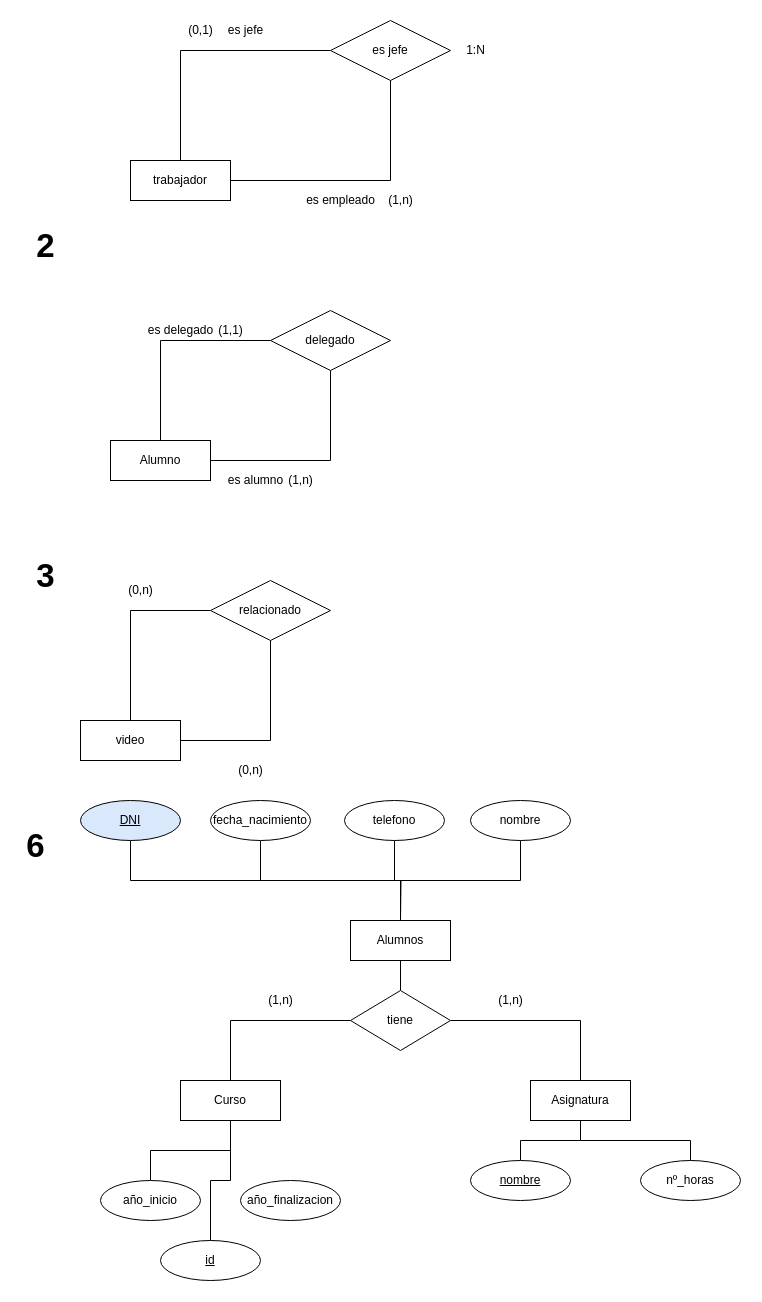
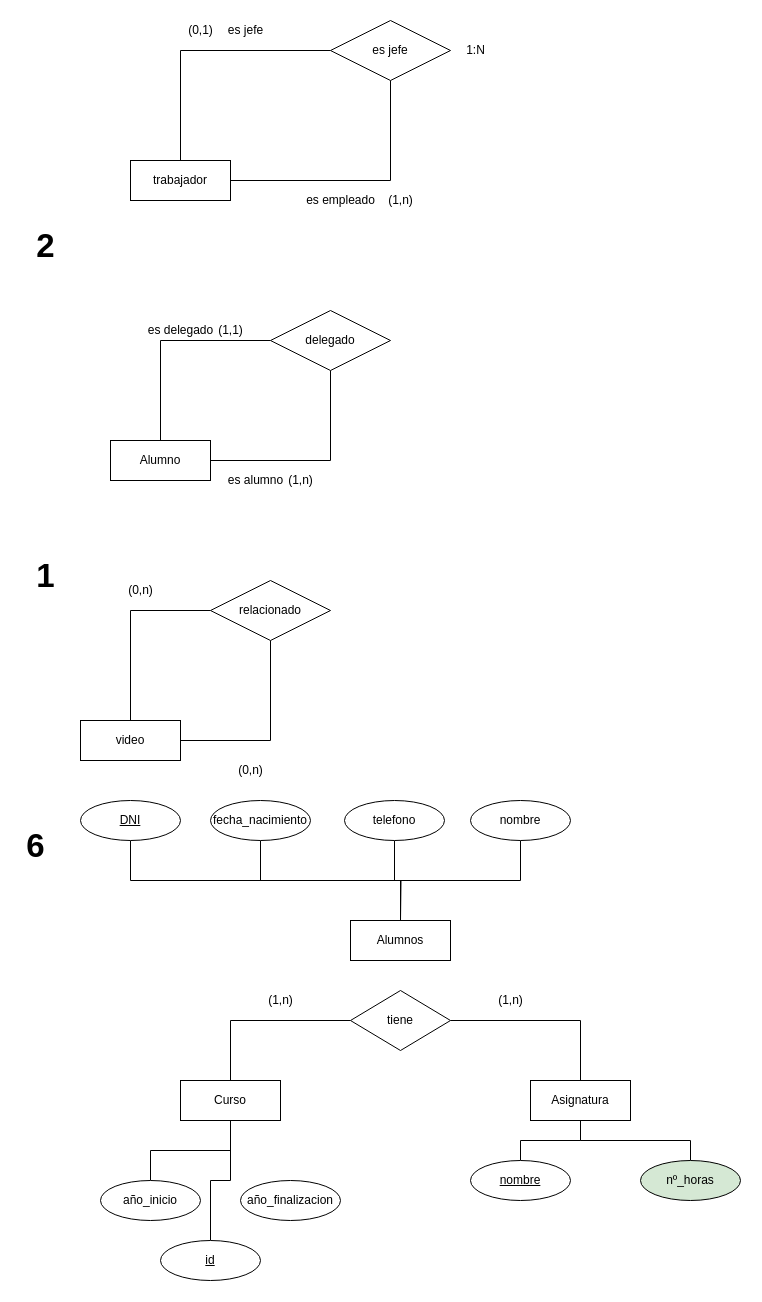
  <mxCell id="0" />
  <mxCell id="1" parent="0" />
  <mxCell id="2" style="edgeStyle=orthogonalEdgeStyle;rounded=0;orthogonalLoop=1;jettySize=auto;html=1;exitX=1;exitY=0.5;exitDx=0;exitDy=0;endArrow=none;endFill=0;" edge="1" parent="1" source="3" target="5"><mxGeometry relative="1" as="geometry" /></mxCell>
  <mxCell id="3" value="trabajador" style="whiteSpace=wrap;html=1;align=center;" vertex="1" parent="1"><mxGeometry x="130" y="160" width="100" height="40" as="geometry" /></mxCell>
  <mxCell id="4" style="edgeStyle=orthogonalEdgeStyle;rounded=0;orthogonalLoop=1;jettySize=auto;html=1;exitX=0;exitY=0.5;exitDx=0;exitDy=0;endArrow=none;endFill=0;" edge="1" parent="1" source="5" target="3"><mxGeometry relative="1" as="geometry" /></mxCell>
  <mxCell id="5" value="es jefe" style="shape=rhombus;perimeter=rhombusPerimeter;whiteSpace=wrap;html=1;align=center;" vertex="1" parent="1"><mxGeometry x="330" y="20" width="120" height="60" as="geometry" /></mxCell>
  <mxCell id="6" value="es jefe" style="text;html=1;align=center;verticalAlign=middle;resizable=0;points=[];autosize=1;" vertex="1" parent="1"><mxGeometry x="220" y="20" width="50" height="20" as="geometry" /></mxCell>
  <mxCell id="7" value="es empleado" style="text;html=1;align=center;verticalAlign=middle;resizable=0;points=[];autosize=1;" vertex="1" parent="1"><mxGeometry x="300" y="190" width="80" height="20" as="geometry" /></mxCell>
  <mxCell id="8" value="(1,n)" style="text;html=1;align=center;verticalAlign=middle;resizable=0;points=[];autosize=1;" vertex="1" parent="1"><mxGeometry x="380" y="190" width="40" height="20" as="geometry" /></mxCell>
  <mxCell id="9" value="(0,1)" style="text;html=1;align=center;verticalAlign=middle;resizable=0;points=[];autosize=1;" vertex="1" parent="1"><mxGeometry x="180" y="20" width="40" height="20" as="geometry" /></mxCell>
  <mxCell id="10" value="1:N" style="text;html=1;align=center;verticalAlign=middle;resizable=0;points=[];autosize=1;" vertex="1" parent="1"><mxGeometry x="460" y="40" width="30" height="20" as="geometry" /></mxCell>
  <mxCell id="11" value="&lt;font style=&quot;font-size: 33px&quot;&gt;&lt;b&gt;2&lt;/b&gt;&lt;/font&gt;" style="text;html=1;align=center;verticalAlign=middle;resizable=0;points=[];autosize=1;" vertex="1" parent="1"><mxGeometry x="30" y="230" width="30" height="30" as="geometry" /></mxCell>
  <mxCell id="12" style="edgeStyle=orthogonalEdgeStyle;rounded=0;orthogonalLoop=1;jettySize=auto;html=1;exitX=1;exitY=0.5;exitDx=0;exitDy=0;entryX=0.5;entryY=1;entryDx=0;entryDy=0;endArrow=none;endFill=0;" edge="1" parent="1" source="13" target="15"><mxGeometry relative="1" as="geometry" /></mxCell>
  <mxCell id="13" value="Alumno" style="whiteSpace=wrap;html=1;align=center;" vertex="1" parent="1"><mxGeometry x="110" y="440" width="100" height="40" as="geometry" /></mxCell>
  <mxCell id="14" style="edgeStyle=orthogonalEdgeStyle;rounded=0;orthogonalLoop=1;jettySize=auto;html=1;exitX=0;exitY=0.5;exitDx=0;exitDy=0;entryX=0.5;entryY=0;entryDx=0;entryDy=0;endArrow=none;endFill=0;" edge="1" parent="1" source="15" target="13"><mxGeometry relative="1" as="geometry" /></mxCell>
  <mxCell id="15" value="delegado" style="shape=rhombus;perimeter=rhombusPerimeter;whiteSpace=wrap;html=1;align=center;" vertex="1" parent="1"><mxGeometry x="270" y="310" width="120" height="60" as="geometry" /></mxCell>
  <mxCell id="16" value="es alumno" style="text;html=1;align=center;verticalAlign=middle;resizable=0;points=[];autosize=1;" vertex="1" parent="1"><mxGeometry x="220" y="470" width="70" height="20" as="geometry" /></mxCell>
  <mxCell id="17" value="es delegado" style="text;html=1;align=center;verticalAlign=middle;resizable=0;points=[];autosize=1;" vertex="1" parent="1"><mxGeometry x="140" y="320" width="80" height="20" as="geometry" /></mxCell>
  <mxCell id="18" value="(1,n)" style="text;html=1;align=center;verticalAlign=middle;resizable=0;points=[];autosize=1;" vertex="1" parent="1"><mxGeometry x="280" y="470" width="40" height="20" as="geometry" /></mxCell>
  <mxCell id="19" value="(1,1)" style="text;html=1;align=center;verticalAlign=middle;resizable=0;points=[];autosize=1;" vertex="1" parent="1"><mxGeometry x="210" y="320" width="40" height="20" as="geometry" /></mxCell>
- <mxCell id="20" value="&lt;font style=&quot;font-size: 33px&quot;&gt;&lt;b&gt;3&lt;/b&gt;&lt;/font&gt;" style="text;html=1;align=center;verticalAlign=middle;resizable=0;points=[];autosize=1;" vertex="1" parent="1"><mxGeometry x="30" y="560" width="30" height="30" as="geometry" /></mxCell>
+ <mxCell id="20" value="&lt;font style=&quot;font-size: 33px&quot;&gt;&lt;b&gt;1&lt;/b&gt;&lt;/font&gt;" style="text;html=1;align=center;verticalAlign=middle;resizable=0;points=[];autosize=1;" vertex="1" parent="1"><mxGeometry x="30" y="560" width="30" height="30" as="geometry" /></mxCell>
  <mxCell id="21" style="edgeStyle=orthogonalEdgeStyle;rounded=0;orthogonalLoop=1;jettySize=auto;html=1;entryX=0.5;entryY=1;entryDx=0;entryDy=0;endArrow=none;endFill=0;" edge="1" parent="1" source="22" target="24"><mxGeometry relative="1" as="geometry" /></mxCell>
  <mxCell id="22" value="video" style="whiteSpace=wrap;html=1;align=center;" vertex="1" parent="1"><mxGeometry x="80" y="720" width="100" height="40" as="geometry" /></mxCell>
  <mxCell id="23" style="edgeStyle=orthogonalEdgeStyle;rounded=0;orthogonalLoop=1;jettySize=auto;html=1;endArrow=none;endFill=0;" edge="1" parent="1" source="24" target="22"><mxGeometry relative="1" as="geometry" /></mxCell>
  <mxCell id="24" value="relacionado" style="shape=rhombus;perimeter=rhombusPerimeter;whiteSpace=wrap;html=1;align=center;" vertex="1" parent="1"><mxGeometry x="210" y="580" width="120" height="60" as="geometry" /></mxCell>
  <mxCell id="25" value="(0,n)" style="text;html=1;align=center;verticalAlign=middle;resizable=0;points=[];autosize=1;" vertex="1" parent="1"><mxGeometry x="120" y="580" width="40" height="20" as="geometry" /></mxCell>
  <mxCell id="26" value="(0,n)" style="text;html=1;align=center;verticalAlign=middle;resizable=0;points=[];autosize=1;" vertex="1" parent="1"><mxGeometry x="230" y="760" width="40" height="20" as="geometry" /></mxCell>
  <mxCell id="27" value="&lt;font style=&quot;font-size: 33px&quot;&gt;&lt;b&gt;6&lt;/b&gt;&lt;/font&gt;" style="text;html=1;align=center;verticalAlign=middle;resizable=0;points=[];autosize=1;" vertex="1" parent="1"><mxGeometry x="20" y="830" width="30" height="30" as="geometry" /></mxCell>
  <mxCell id="28" value="Alumnos" style="whiteSpace=wrap;html=1;align=center;" vertex="1" parent="1"><mxGeometry x="350" y="920" width="100" height="40" as="geometry" /></mxCell>
  <mxCell id="29" style="edgeStyle=orthogonalEdgeStyle;rounded=0;orthogonalLoop=1;jettySize=auto;html=1;exitX=0.5;exitY=0;exitDx=0;exitDy=0;entryX=1;entryY=0.5;entryDx=0;entryDy=0;endArrow=none;endFill=0;" edge="1" parent="1" source="30" target="34"><mxGeometry relative="1" as="geometry" /></mxCell>
  <mxCell id="30" value="Asignatura" style="whiteSpace=wrap;html=1;align=center;" vertex="1" parent="1"><mxGeometry x="530" y="1080" width="100" height="40" as="geometry" /></mxCell>
  <mxCell id="31" style="edgeStyle=orthogonalEdgeStyle;rounded=0;orthogonalLoop=1;jettySize=auto;html=1;exitX=0.5;exitY=0;exitDx=0;exitDy=0;entryX=0;entryY=0.5;entryDx=0;entryDy=0;endArrow=none;endFill=0;" edge="1" parent="1" source="32" target="34"><mxGeometry relative="1" as="geometry" /></mxCell>
  <mxCell id="32" value="Curso" style="whiteSpace=wrap;html=1;align=center;" vertex="1" parent="1"><mxGeometry x="180" y="1080" width="100" height="40" as="geometry" /></mxCell>
- <mxCell id="33" style="edgeStyle=orthogonalEdgeStyle;rounded=0;orthogonalLoop=1;jettySize=auto;html=1;exitX=0.5;exitY=0;exitDx=0;exitDy=0;entryX=0.5;entryY=1;entryDx=0;entryDy=0;endArrow=none;endFill=0;" edge="1" parent="1" source="34" target="28"><mxGeometry relative="1" as="geometry" /></mxCell>
  <mxCell id="34" value="tiene" style="shape=rhombus;perimeter=rhombusPerimeter;whiteSpace=wrap;html=1;align=center;" vertex="1" parent="1"><mxGeometry x="350" y="990" width="100" height="60" as="geometry" /></mxCell>
  <mxCell id="35" value="(1,n)" style="text;html=1;align=center;verticalAlign=middle;resizable=0;points=[];autosize=1;" vertex="1" parent="1"><mxGeometry x="260" y="990" width="40" height="20" as="geometry" /></mxCell>
  <mxCell id="36" value="(1,n)" style="text;html=1;align=center;verticalAlign=middle;resizable=0;points=[];autosize=1;" vertex="1" parent="1"><mxGeometry x="490" y="990" width="40" height="20" as="geometry" /></mxCell>
  <mxCell id="37" value="año_finalizacion" style="ellipse;whiteSpace=wrap;html=1;align=center;" vertex="1" parent="1"><mxGeometry x="240" y="1180" width="100" height="40" as="geometry" /></mxCell>
  <mxCell id="38" style="edgeStyle=orthogonalEdgeStyle;rounded=0;orthogonalLoop=1;jettySize=auto;html=1;exitX=0.5;exitY=0;exitDx=0;exitDy=0;entryX=0.5;entryY=1;entryDx=0;entryDy=0;endArrow=none;endFill=0;" edge="1" parent="1" source="39" target="32"><mxGeometry relative="1" as="geometry" /></mxCell>
  <mxCell id="39" value="año_inicio" style="ellipse;whiteSpace=wrap;html=1;align=center;" vertex="1" parent="1"><mxGeometry x="100" y="1180" width="100" height="40" as="geometry" /></mxCell>
  <mxCell id="40" style="edgeStyle=orthogonalEdgeStyle;rounded=0;orthogonalLoop=1;jettySize=auto;html=1;entryX=0.5;entryY=1;entryDx=0;entryDy=0;endArrow=none;endFill=0;exitX=0.5;exitY=0;exitDx=0;exitDy=0;" edge="1" parent="1" source="41" target="30"><mxGeometry relative="1" as="geometry" /></mxCell>
- <mxCell id="41" value="nº_horas" style="ellipse;whiteSpace=wrap;html=1;align=center;" vertex="1" parent="1"><mxGeometry x="640" y="1160" width="100" height="40" as="geometry" /></mxCell>
+ <mxCell id="41" value="nº_horas" style="ellipse;whiteSpace=wrap;html=1;align=center;fillColor=#d5e8d4;" vertex="1" parent="1"><mxGeometry x="640" y="1160" width="100" height="40" as="geometry" /></mxCell>
  <mxCell id="42" style="edgeStyle=orthogonalEdgeStyle;rounded=0;orthogonalLoop=1;jettySize=auto;html=1;entryX=0.5;entryY=1;entryDx=0;entryDy=0;endArrow=none;endFill=0;" edge="1" parent="1" source="43" target="30"><mxGeometry relative="1" as="geometry" /></mxCell>
  <mxCell id="43" value="&lt;u&gt;nombre&lt;/u&gt;" style="ellipse;whiteSpace=wrap;html=1;align=center;" vertex="1" parent="1"><mxGeometry x="470" y="1160" width="100" height="40" as="geometry" /></mxCell>
  <mxCell id="44" style="edgeStyle=orthogonalEdgeStyle;rounded=0;orthogonalLoop=1;jettySize=auto;html=1;endArrow=none;endFill=0;exitX=0.5;exitY=1;exitDx=0;exitDy=0;" edge="1" parent="1" source="45" target="28"><mxGeometry relative="1" as="geometry" /></mxCell>
  <mxCell id="45" value="fecha_nacimiento" style="ellipse;whiteSpace=wrap;html=1;align=center;" vertex="1" parent="1"><mxGeometry x="210" y="800" width="100" height="40" as="geometry" /></mxCell>
  <mxCell id="46" style="edgeStyle=orthogonalEdgeStyle;rounded=0;orthogonalLoop=1;jettySize=auto;html=1;endArrow=none;endFill=0;" edge="1" parent="1" source="47"><mxGeometry relative="1" as="geometry"><mxPoint x="400" y="920" as="targetPoint" /></mxGeometry></mxCell>
  <mxCell id="47" value="telefono" style="ellipse;whiteSpace=wrap;html=1;align=center;" vertex="1" parent="1"><mxGeometry x="344" y="800" width="100" height="40" as="geometry" /></mxCell>
  <mxCell id="48" style="edgeStyle=orthogonalEdgeStyle;rounded=0;orthogonalLoop=1;jettySize=auto;html=1;entryX=0.5;entryY=0;entryDx=0;entryDy=0;endArrow=none;endFill=0;exitX=0.5;exitY=1;exitDx=0;exitDy=0;" edge="1" parent="1" source="49" target="28"><mxGeometry relative="1" as="geometry" /></mxCell>
  <mxCell id="49" value="nombre" style="ellipse;whiteSpace=wrap;html=1;align=center;" vertex="1" parent="1"><mxGeometry x="470" y="800" width="100" height="40" as="geometry" /></mxCell>
  <mxCell id="50" style="edgeStyle=orthogonalEdgeStyle;rounded=0;orthogonalLoop=1;jettySize=auto;html=1;exitX=0.5;exitY=1;exitDx=0;exitDy=0;entryX=0.5;entryY=0;entryDx=0;entryDy=0;endArrow=none;endFill=0;" edge="1" parent="1" source="51" target="28"><mxGeometry relative="1" as="geometry" /></mxCell>
- <mxCell id="51" value="&lt;u&gt;DNI&lt;/u&gt;" style="ellipse;whiteSpace=wrap;html=1;align=center;fillColor=#dae8fc;" vertex="1" parent="1"><mxGeometry x="80" y="800" width="100" height="40" as="geometry" /></mxCell>
+ <mxCell id="51" value="&lt;u&gt;DNI&lt;/u&gt;" style="ellipse;whiteSpace=wrap;html=1;align=center;" vertex="1" parent="1"><mxGeometry x="80" y="800" width="100" height="40" as="geometry" /></mxCell>
  <mxCell id="52" style="edgeStyle=orthogonalEdgeStyle;rounded=0;orthogonalLoop=1;jettySize=auto;html=1;exitX=0.5;exitY=0;exitDx=0;exitDy=0;endArrow=none;endFill=0;" edge="1" parent="1" source="53" target="32"><mxGeometry relative="1" as="geometry" /></mxCell>
  <mxCell id="53" value="&lt;u&gt;id&lt;/u&gt;" style="ellipse;whiteSpace=wrap;html=1;align=center;" vertex="1" parent="1"><mxGeometry x="160" y="1240" width="100" height="40" as="geometry" /></mxCell>
